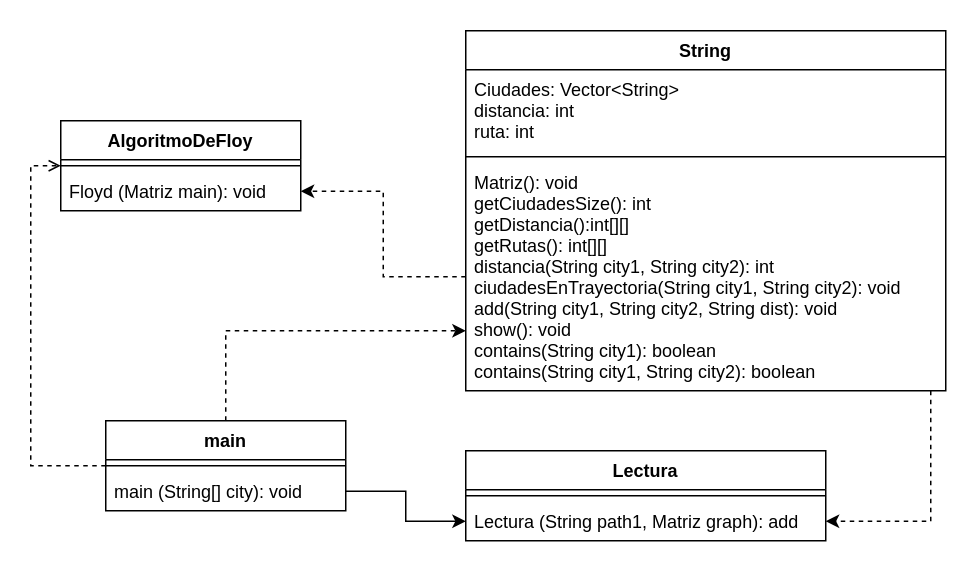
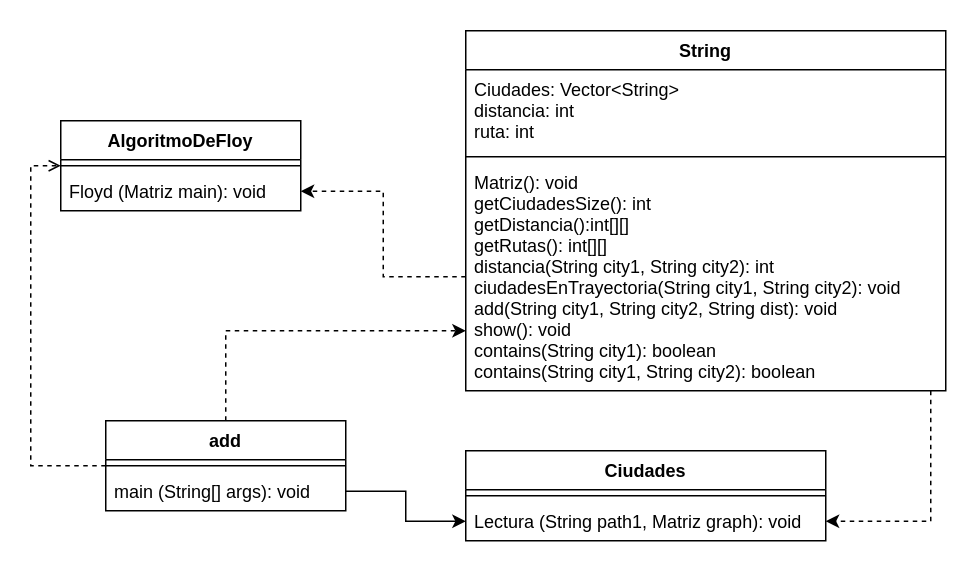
  <mxCell id="0" />
  <mxCell id="1" parent="0" />
  <mxCell id="2" style="edgeStyle=orthogonalEdgeStyle;rounded=0;orthogonalLoop=1;jettySize=auto;html=1;dashed=1;" edge="1" parent="1" source="4" target="10"><mxGeometry relative="1" as="geometry"><Array as="points"><mxPoint x="150" y="220" /></Array></mxGeometry></mxCell>
  <mxCell id="3" style="edgeStyle=orthogonalEdgeStyle;rounded=0;orthogonalLoop=1;jettySize=auto;html=1;dashed=1;entryX=0;entryY=0.5;entryDx=0;entryDy=0;endArrow=open;" edge="1" parent="1" source="4" target="11"><mxGeometry relative="1" as="geometry"><mxPoint x="-30" y="160" as="targetPoint" /><Array as="points"><mxPoint x="20" y="310" /><mxPoint x="20" y="110" /></Array></mxGeometry></mxCell>
- <mxCell id="4" value="main" style="swimlane;fontStyle=1;align=center;verticalAlign=top;childLayout=stackLayout;horizontal=1;startSize=26;horizontalStack=0;resizeParent=1;resizeParentMax=0;resizeLast=0;collapsible=1;marginBottom=0;" vertex="1" parent="1"><mxGeometry x="70" y="280" width="160" height="60" as="geometry" /></mxCell>
+ <mxCell id="4" value="add" style="swimlane;fontStyle=1;align=center;verticalAlign=top;childLayout=stackLayout;horizontal=1;startSize=26;horizontalStack=0;resizeParent=1;resizeParentMax=0;resizeLast=0;collapsible=1;marginBottom=0;" vertex="1" parent="1"><mxGeometry x="70" y="280" width="160" height="60" as="geometry" /></mxCell>
  <mxCell id="5" value="" style="line;strokeWidth=1;fillColor=none;align=left;verticalAlign=middle;spacingTop=-1;spacingLeft=3;spacingRight=3;rotatable=0;labelPosition=right;points=[];portConstraint=eastwest;" vertex="1" parent="4"><mxGeometry y="26" width="160" height="8" as="geometry" /></mxCell>
- <mxCell id="6" value="main (String[] city): void" style="text;strokeColor=none;fillColor=none;align=left;verticalAlign=top;spacingLeft=4;spacingRight=4;overflow=hidden;rotatable=0;points=[[0,0.5],[1,0.5]];portConstraint=eastwest;" vertex="1" parent="4"><mxGeometry y="34" width="160" height="26" as="geometry" /></mxCell>
+ <mxCell id="6" value="main (String[] args): void" style="text;strokeColor=none;fillColor=none;align=left;verticalAlign=top;spacingLeft=4;spacingRight=4;overflow=hidden;rotatable=0;points=[[0,0.5],[1,0.5]];portConstraint=eastwest;" vertex="1" parent="4"><mxGeometry y="34" width="160" height="26" as="geometry" /></mxCell>
  <mxCell id="7" value="String" style="swimlane;fontStyle=1;align=center;verticalAlign=top;childLayout=stackLayout;horizontal=1;startSize=26;horizontalStack=0;resizeParent=1;resizeParentMax=0;resizeLast=0;collapsible=1;marginBottom=0;" vertex="1" parent="1"><mxGeometry x="310" y="20" width="320" height="240" as="geometry" /></mxCell>
  <mxCell id="8" value="Ciudades: Vector&lt;String&gt;&#10;distancia: int&#10;ruta: int " style="text;strokeColor=none;fillColor=none;align=left;verticalAlign=top;spacingLeft=4;spacingRight=4;overflow=hidden;rotatable=0;points=[[0,0.5],[1,0.5]];portConstraint=eastwest;" vertex="1" parent="7"><mxGeometry y="26" width="320" height="54" as="geometry" /></mxCell>
  <mxCell id="9" value="" style="line;strokeWidth=1;fillColor=none;align=left;verticalAlign=middle;spacingTop=-1;spacingLeft=3;spacingRight=3;rotatable=0;labelPosition=right;points=[];portConstraint=eastwest;" vertex="1" parent="7"><mxGeometry y="80" width="320" height="8" as="geometry" /></mxCell>
  <mxCell id="10" value="Matriz(): void&#10;getCiudadesSize(): int&#10;getDistancia():int[][]&#10;getRutas(): int[][]&#10;distancia(String city1, String city2): int&#10;ciudadesEnTrayectoria(String city1, String city2): void&#10;add(String city1, String city2, String dist): void&#10;show(): void&#10;contains(String city1): boolean&#10;contains(String city1, String city2): boolean" style="text;strokeColor=none;fillColor=none;align=left;verticalAlign=top;spacingLeft=4;spacingRight=4;overflow=hidden;rotatable=0;points=[[0,0.5],[1,0.5]];portConstraint=eastwest;" vertex="1" parent="7"><mxGeometry y="88" width="320" height="152" as="geometry" /></mxCell>
  <mxCell id="11" value="AlgoritmoDeFloy" style="swimlane;fontStyle=1;align=center;verticalAlign=top;childLayout=stackLayout;horizontal=1;startSize=26;horizontalStack=0;resizeParent=1;resizeParentMax=0;resizeLast=0;collapsible=1;marginBottom=0;" vertex="1" parent="1"><mxGeometry x="40" y="80" width="160" height="60" as="geometry" /></mxCell>
  <mxCell id="12" value="" style="line;strokeWidth=1;fillColor=none;align=left;verticalAlign=middle;spacingTop=-1;spacingLeft=3;spacingRight=3;rotatable=0;labelPosition=right;points=[];portConstraint=eastwest;" vertex="1" parent="11"><mxGeometry y="26" width="160" height="8" as="geometry" /></mxCell>
  <mxCell id="13" value="Floyd (Matriz main): void" style="text;strokeColor=none;fillColor=none;align=left;verticalAlign=top;spacingLeft=4;spacingRight=4;overflow=hidden;rotatable=0;points=[[0,0.5],[1,0.5]];portConstraint=eastwest;" vertex="1" parent="11"><mxGeometry y="34" width="160" height="26" as="geometry" /></mxCell>
- <mxCell id="14" value="Lectura" style="swimlane;fontStyle=1;align=center;verticalAlign=top;childLayout=stackLayout;horizontal=1;startSize=26;horizontalStack=0;resizeParent=1;resizeParentMax=0;resizeLast=0;collapsible=1;marginBottom=0;" vertex="1" parent="1"><mxGeometry x="310" y="300" width="240" height="60" as="geometry" /></mxCell>
+ <mxCell id="14" value="Ciudades" style="swimlane;fontStyle=1;align=center;verticalAlign=top;childLayout=stackLayout;horizontal=1;startSize=26;horizontalStack=0;resizeParent=1;resizeParentMax=0;resizeLast=0;collapsible=1;marginBottom=0;" vertex="1" parent="1"><mxGeometry x="310" y="300" width="240" height="60" as="geometry" /></mxCell>
  <mxCell id="15" value="" style="line;strokeWidth=1;fillColor=none;align=left;verticalAlign=middle;spacingTop=-1;spacingLeft=3;spacingRight=3;rotatable=0;labelPosition=right;points=[];portConstraint=eastwest;" vertex="1" parent="14"><mxGeometry y="26" width="240" height="8" as="geometry" /></mxCell>
- <mxCell id="16" value="Lectura (String path1, Matriz graph): add&#10;" style="text;strokeColor=none;fillColor=none;align=left;verticalAlign=top;spacingLeft=4;spacingRight=4;overflow=hidden;rotatable=0;points=[[0,0.5],[1,0.5]];portConstraint=eastwest;" vertex="1" parent="14"><mxGeometry y="34" width="240" height="26" as="geometry" /></mxCell>
+ <mxCell id="16" value="Lectura (String path1, Matriz graph): void&#10;" style="text;strokeColor=none;fillColor=none;align=left;verticalAlign=top;spacingLeft=4;spacingRight=4;overflow=hidden;rotatable=0;points=[[0,0.5],[1,0.5]];portConstraint=eastwest;" vertex="1" parent="14"><mxGeometry y="34" width="240" height="26" as="geometry" /></mxCell>
  <mxCell id="17" style="edgeStyle=orthogonalEdgeStyle;rounded=0;orthogonalLoop=1;jettySize=auto;html=1;dashed=1;" edge="1" parent="1" source="10" target="16"><mxGeometry relative="1" as="geometry"><Array as="points"><mxPoint x="620" y="184" /><mxPoint x="620" y="347" /></Array></mxGeometry></mxCell>
  <mxCell id="18" style="edgeStyle=orthogonalEdgeStyle;rounded=0;orthogonalLoop=1;jettySize=auto;html=1;dashed=0;" edge="1" parent="1" source="6" target="16"><mxGeometry relative="1" as="geometry" /></mxCell>
  <mxCell id="19" style="edgeStyle=orthogonalEdgeStyle;rounded=0;orthogonalLoop=1;jettySize=auto;html=1;entryX=1;entryY=0.5;entryDx=0;entryDy=0;dashed=1;" edge="1" parent="1" source="10" target="13"><mxGeometry relative="1" as="geometry" /></mxCell>
